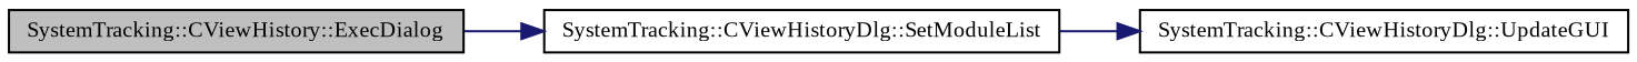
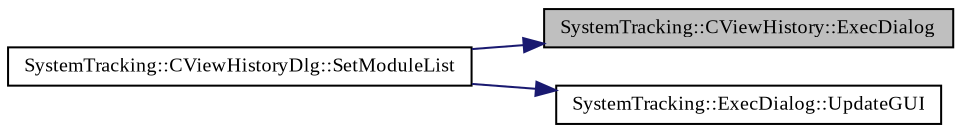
  digraph {
    fontname="Liberation Serif"
    rankdir=LR
    node [color=black fillcolor=white fontname="Liberation Serif" fontsize=10 shape=record style=filled]
    edge [color=midnightblue fontname="Liberation Serif" fontsize=10 labelfontname=FreeSans labelfontsize=10 style=solid]
    n1 [fillcolor=grey75 fontcolor=black height=0.2 label="SystemTracking::CViewHistory::ExecDialog" width=0.4]
    n2 [height=0.2 label="SystemTracking::CViewHistoryDlg::SetModuleList" width=0.4]
-   n3 [height=0.2 label="SystemTracking::CViewHistoryDlg::UpdateGUI" width=0.4]
-   n1 -> n2
+   n3 [height=0.2 label="SystemTracking::ExecDialog::UpdateGUI" width=0.4]
+   n2 -> n1
    n2 -> n3
  }
